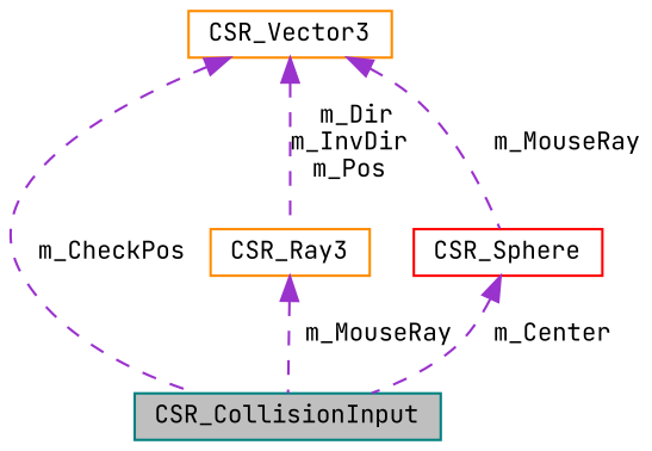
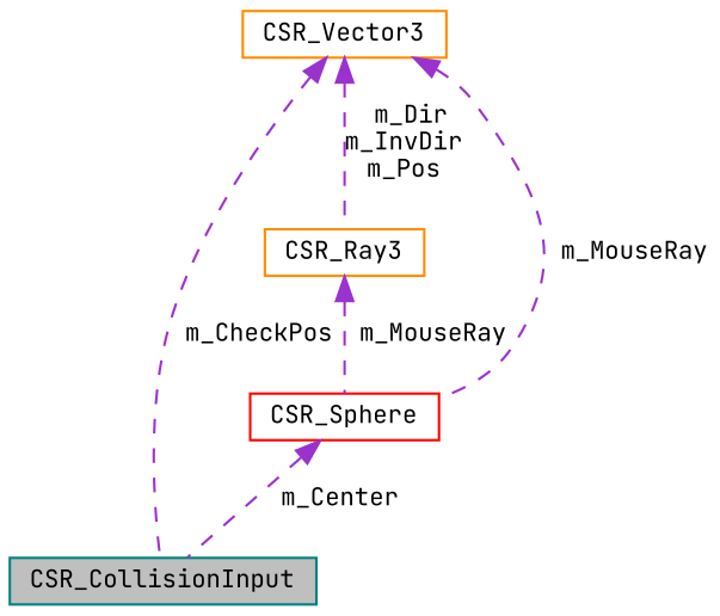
  digraph {
    fontname="JetBrains Mono"
    node [color=darkorange fillcolor=white fontname="JetBrains Mono" fontsize=10 shape=record style=filled]
    edge [color=darkorchid3 dir=back fontname="JetBrains Mono" fontsize=10 labelfontname=Helvetica labelfontsize=10 style=dashed]
    n1 [color=teal fillcolor=grey75 fontcolor=black height=0.2 label=CSR_CollisionInput width=0.4]
    n2 [height=0.2 label=CSR_Ray3 width=0.4]
    n3 [height=0.2 label=CSR_Vector3 width=0.4]
    n4 [color=red height=0.2 label=CSR_Sphere width=0.4]
-   n2 -> n1 [label=" m_MouseRay"]
+   n2 -> n4 [label=" m_MouseRay"]
    n3 -> n1 [label=" m_CheckPos"]
    n3 -> n2 [label=" m_Dir\nm_InvDir\nm_Pos"]
    n3 -> n4 [label=" m_MouseRay"]
    n4 -> n1 [label=" m_Center"]
  }
